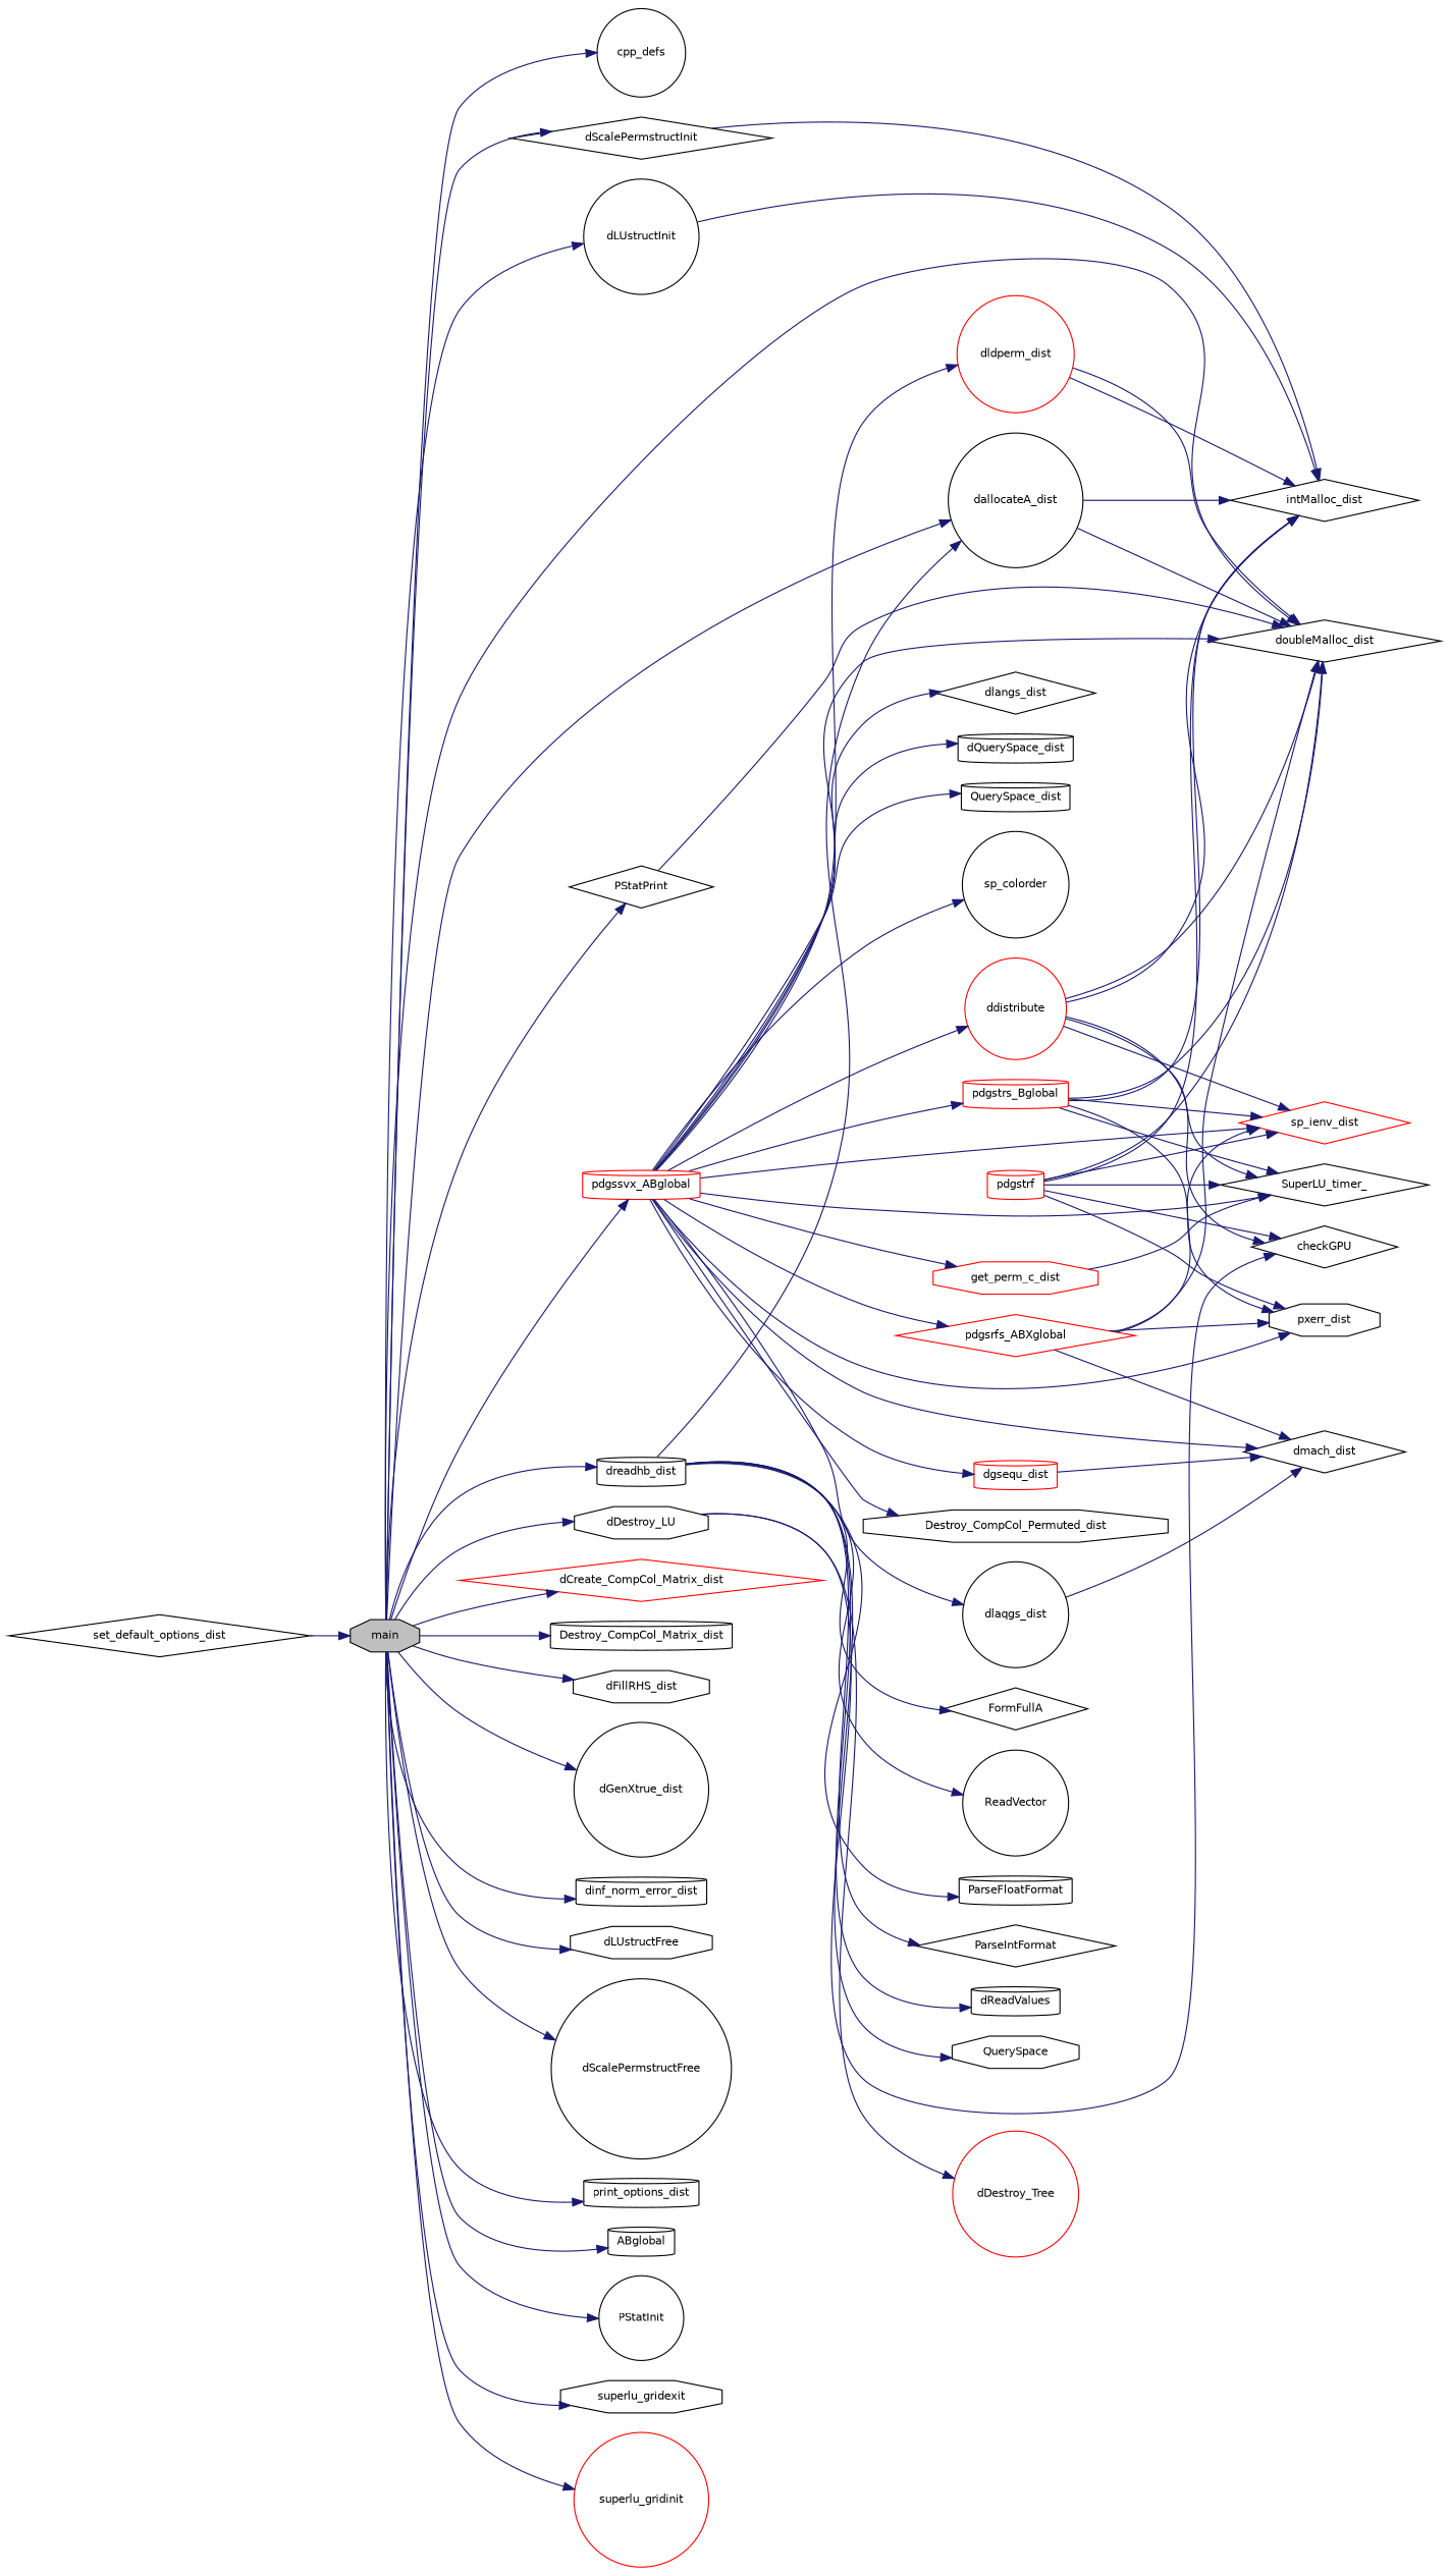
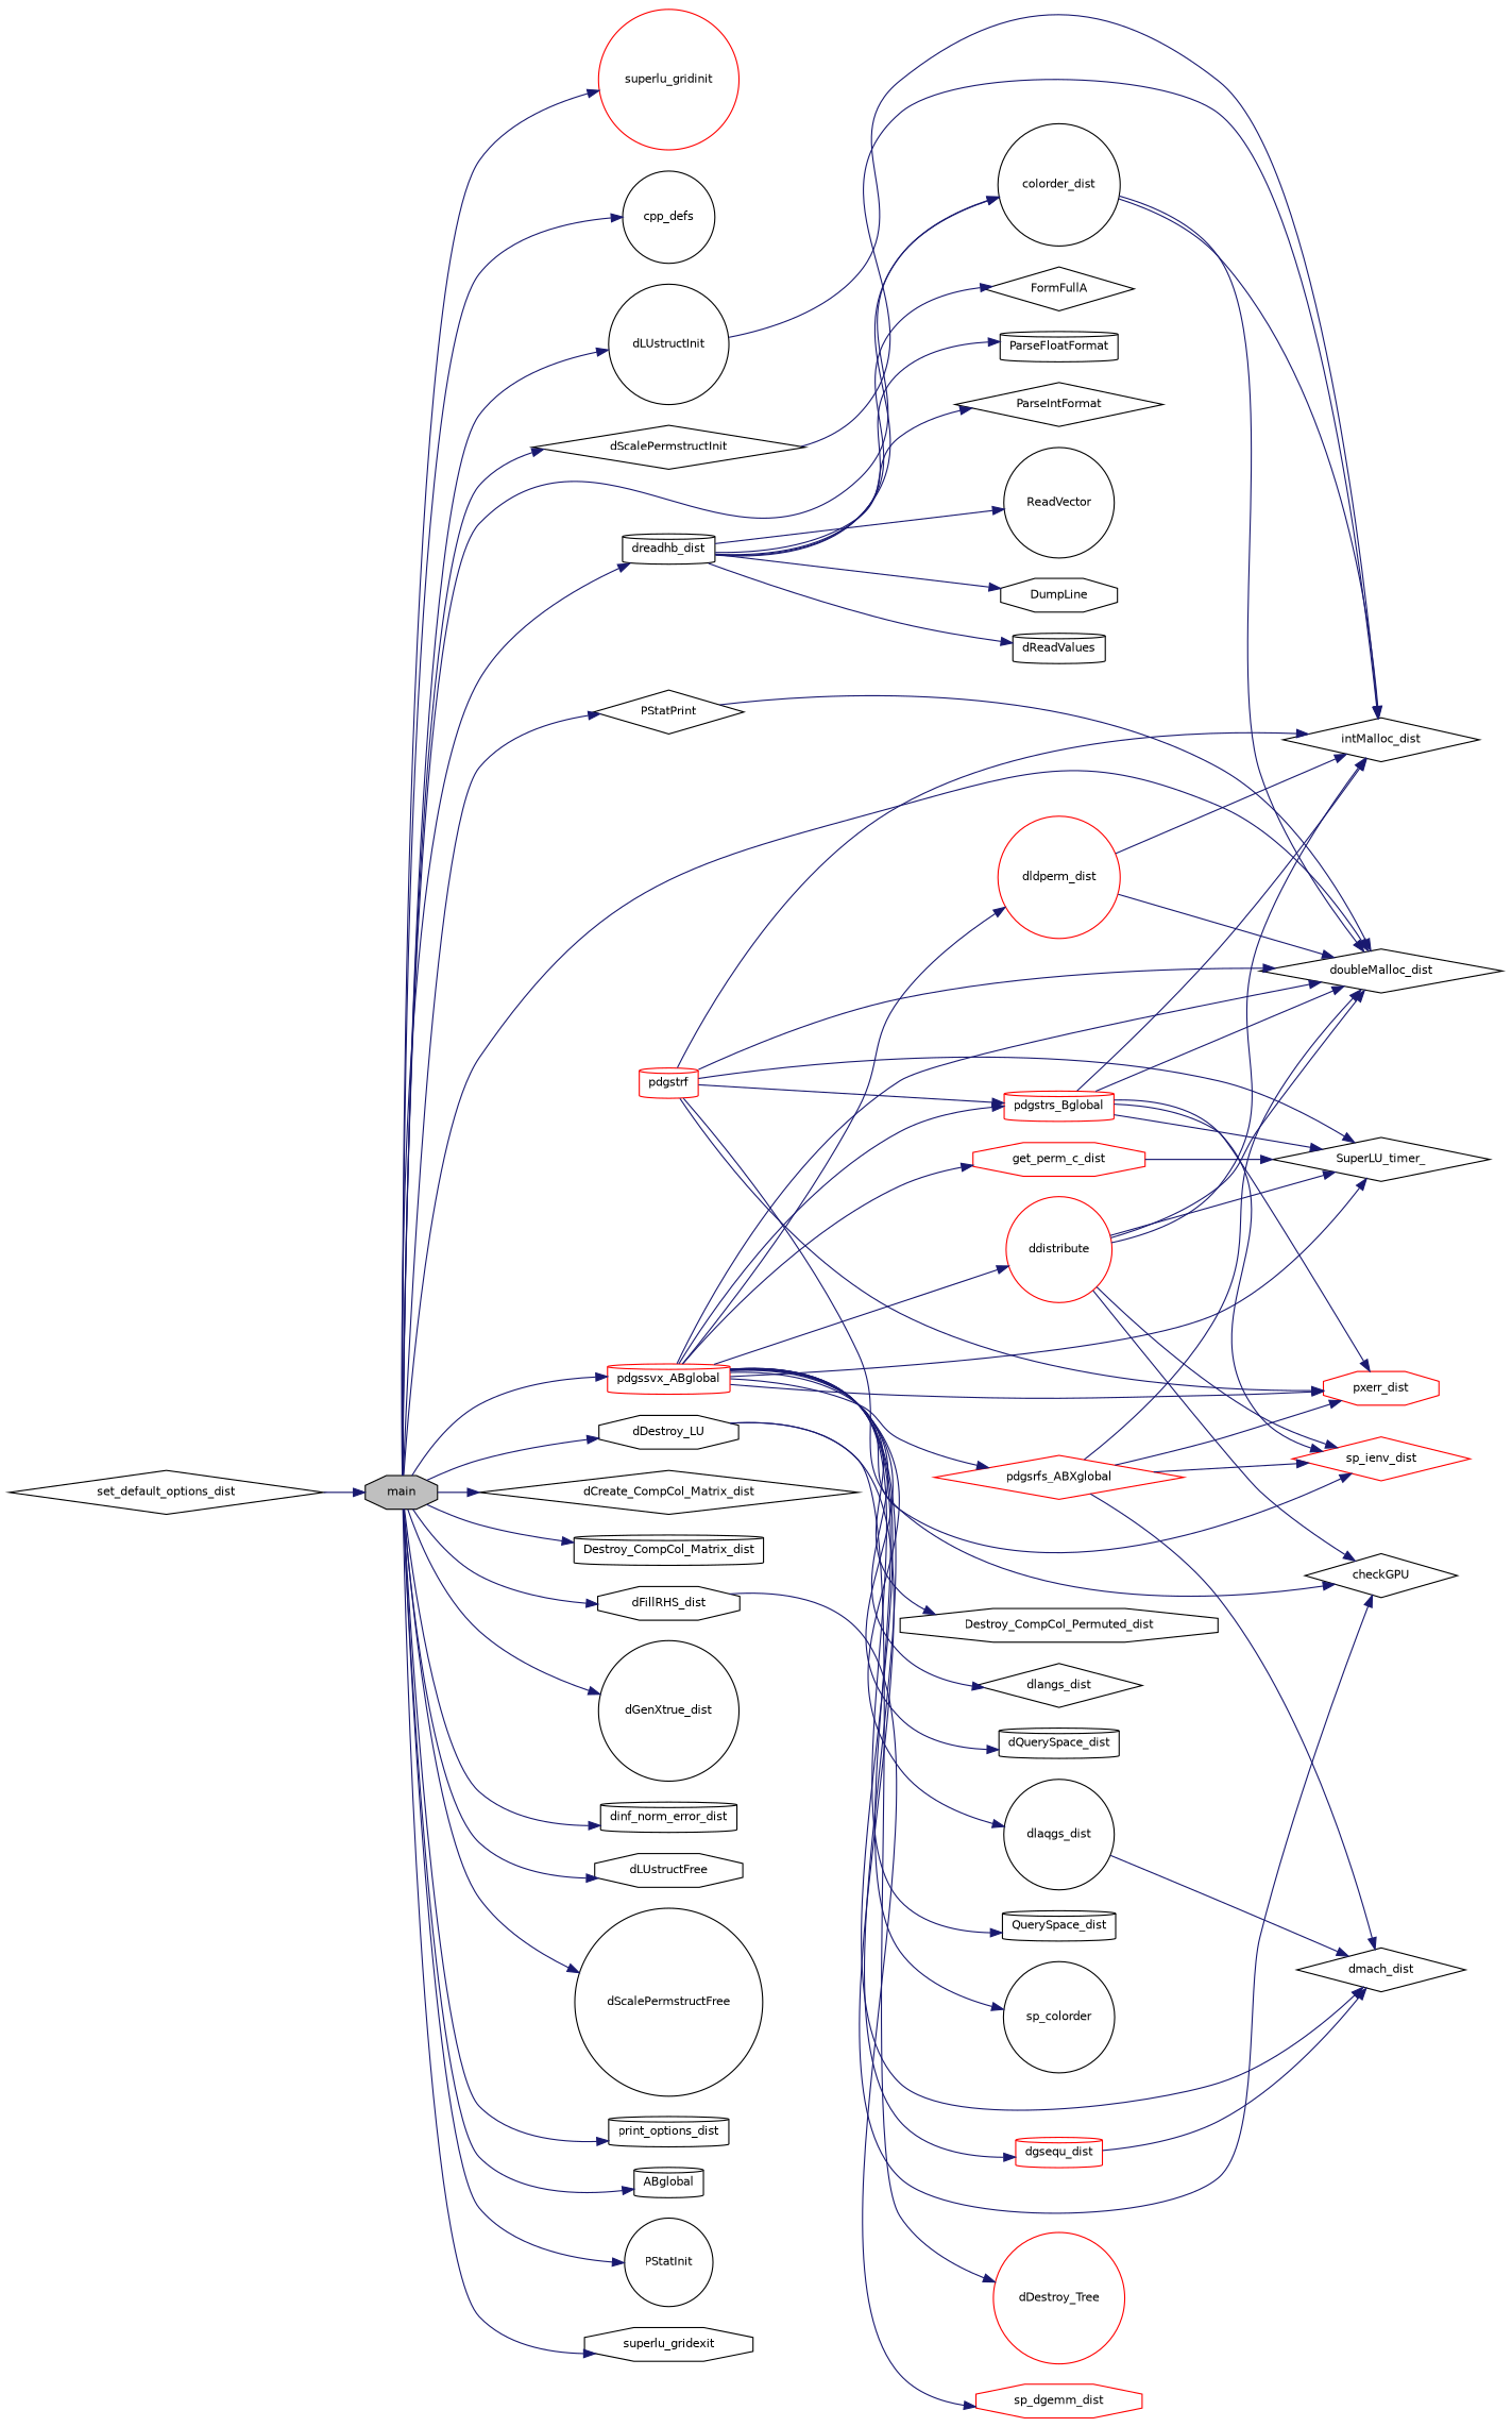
  digraph {
    rankdir=LR
    node [color=black fillcolor=white fontname=Helvetica fontsize=10 shape=diamond style=filled]
    edge [color=midnightblue fontname=Helvetica fontsize=10 labelfontname=Helvetica labelfontsize=10 style=solid]
    n1 [fillcolor=grey75 fontcolor=black height=0.2 label=main shape=octagon width=0.4]
    n2 [height=0.2 label=cpp_defs shape=circle width=0.4]
-   n3 [height=0.2 label=dallocateA_dist shape=circle width=0.4]
+   n3 [height=0.2 label=colorder_dist shape=circle width=0.4]
    n4 [height=0.2 label=doubleMalloc_dist width=0.4]
-   n5 [color=red height=0.2 label=dCreate_CompCol_Matrix_dist width=0.4]
+   n5 [height=0.2 label=dCreate_CompCol_Matrix_dist width=0.4]
    n6 [height=0.2 label=dDestroy_LU shape=octagon width=0.4]
    n7 [height=0.2 label=Destroy_CompCol_Matrix_dist shape=cylinder width=0.4]
    n8 [height=0.2 label=dFillRHS_dist shape=octagon width=0.4]
    n9 [height=0.2 label=dGenXtrue_dist shape=circle width=0.4]
    n10 [height=0.2 label=dinf_norm_error_dist shape=cylinder width=0.4]
    n11 [height=0.2 label=dLUstructFree shape=octagon width=0.4]
    n12 [height=0.2 label=dLUstructInit shape=circle width=0.4]
    n13 [height=0.2 label=dreadhb_dist shape=cylinder width=0.4]
    n14 [height=0.2 label=dScalePermstructFree shape=circle width=0.4]
    n15 [height=0.2 label=dScalePermstructInit width=0.4]
    n16 [color=red height=0.2 label=pdgssvx_ABglobal shape=cylinder width=0.4]
    n17 [height=0.2 label=print_options_dist shape=cylinder width=0.4]
    n18 [height=0.2 label=ABglobal shape=cylinder width=0.4]
    n19 [height=0.2 label=PStatInit shape=circle width=0.4]
    n20 [height=0.2 label=PStatPrint width=0.4]
    n21 [height=0.2 label=superlu_gridexit shape=octagon width=0.4]
    n22 [color=red height=0.2 label=superlu_gridinit shape=circle width=0.4]
    n23 [height=0.2 label=intMalloc_dist width=0.4]
    n24 [height=0.2 label=checkGPU width=0.4]
    n25 [color=red height=0.2 label=dDestroy_Tree shape=circle width=0.4]
+   n26 [color=red height=0.2 label=sp_dgemm_dist shape=octagon width=0.4]
    n27 [height=0.2 label=dReadValues shape=cylinder width=0.4]
-   n28 [height=0.2 label=QuerySpace shape=octagon width=0.4]
+   n28 [height=0.2 label=DumpLine shape=octagon width=0.4]
    n29 [height=0.2 label=FormFullA width=0.4]
    n30 [height=0.2 label=ParseFloatFormat shape=cylinder width=0.4]
    n31 [height=0.2 label=ParseIntFormat width=0.4]
    n32 [height=0.2 label=ReadVector shape=circle width=0.4]
    n33 [color=red height=0.2 label=ddistribute shape=circle width=0.4]
    n34 [color=red height=0.2 label=sp_ienv_dist width=0.4]
    n35 [height=0.2 label=SuperLU_timer_ width=0.4]
    n36 [height=0.2 label=Destroy_CompCol_Permuted_dist shape=octagon width=0.4]
    n37 [color=red height=0.2 label=dgsequ_dist shape=cylinder width=0.4]
    n38 [height=0.2 label=dmach_dist width=0.4]
    n39 [height=0.2 label=dlangs_dist width=0.4]
    n40 [height=0.2 label=dlaqgs_dist shape=circle width=0.4]
    n41 [color=red height=0.2 label=dldperm_dist shape=circle width=0.4]
    n42 [height=0.2 label=dQuerySpace_dist shape=cylinder width=0.4]
    n43 [color=red height=0.2 label=get_perm_c_dist shape=octagon width=0.4]
    n44 [color=red height=0.2 label=pdgsrfs_ABXglobal width=0.4]
-   n45 [height=0.2 label=pxerr_dist shape=octagon width=0.4]
+   n45 [color=red height=0.2 label=pxerr_dist shape=octagon width=0.4]
    n46 [color=red height=0.2 label=pdgstrs_Bglobal shape=cylinder width=0.4]
    n47 [height=0.2 label=QuerySpace_dist shape=cylinder width=0.4]
    n48 [height=0.2 label=sp_colorder shape=circle width=0.4]
    n49 [height=0.2 label=set_default_options_dist width=0.4]
    n50 [color=red height=0.2 label=pdgstrf shape=cylinder width=0.4]
    n1 -> n2
    n1 -> n3
    n1 -> n4
    n1 -> n5
    n1 -> n6
    n1 -> n7
    n1 -> n8
    n1 -> n9
    n1 -> n10
    n1 -> n11
    n1 -> n12
    n1 -> n13
    n1 -> n14
    n1 -> n15
    n1 -> n16
    n1 -> n17
    n1 -> n18
    n1 -> n19
    n1 -> n20
    n1 -> n21
    n1 -> n22
    n3 -> n4
    n3 -> n23
    n6 -> n24
    n6 -> n25
+   n8 -> n26
    n12 -> n23
    n13 -> n3
    n13 -> n27
    n13 -> n28
    n13 -> n29
    n13 -> n30
    n13 -> n31
    n13 -> n32
    n15 -> n23
    n16 -> n4
    n16 -> n33
    n16 -> n34
    n16 -> n35
    n16 -> n36
    n16 -> n37
    n16 -> n38
    n16 -> n39
    n16 -> n40
    n16 -> n41
    n16 -> n42
    n16 -> n43
    n16 -> n44
    n16 -> n45
    n16 -> n46
    n16 -> n47
    n16 -> n48
    n20 -> n4
    n33 -> n4
    n33 -> n23
    n33 -> n24
    n33 -> n34
    n33 -> n35
    n37 -> n38
    n40 -> n38
    n41 -> n4
    n41 -> n23
    n43 -> n35
    n44 -> n4
    n44 -> n34
    n44 -> n38
    n44 -> n45
    n46 -> n4
    n46 -> n23
    n46 -> n34
    n46 -> n35
    n46 -> n45
    n49 -> n1
    n50 -> n4
    n50 -> n23
    n50 -> n24
-   n50 -> n34
+   n50 -> n46
    n50 -> n35
    n50 -> n45
  }
